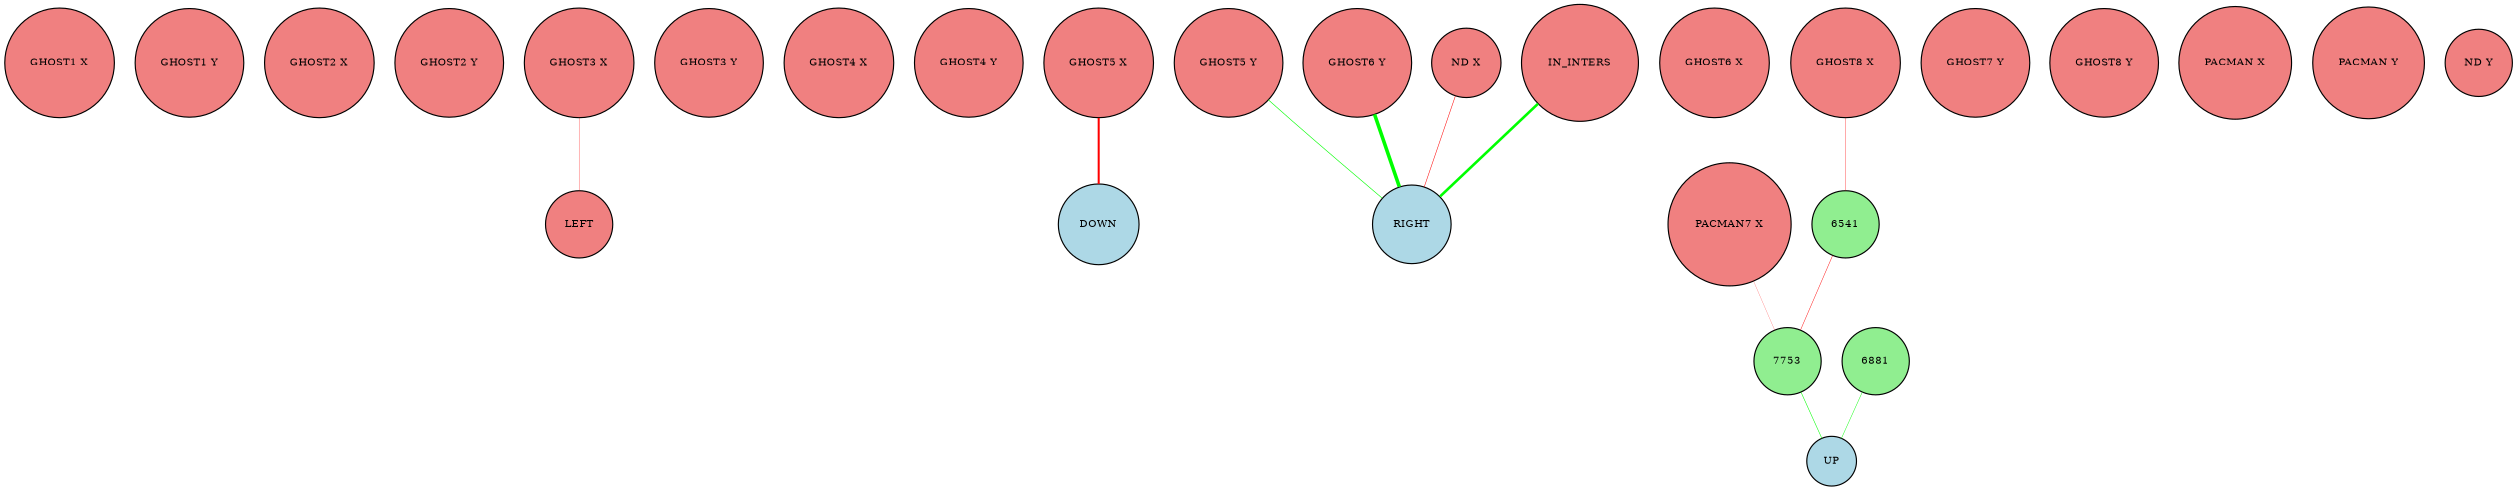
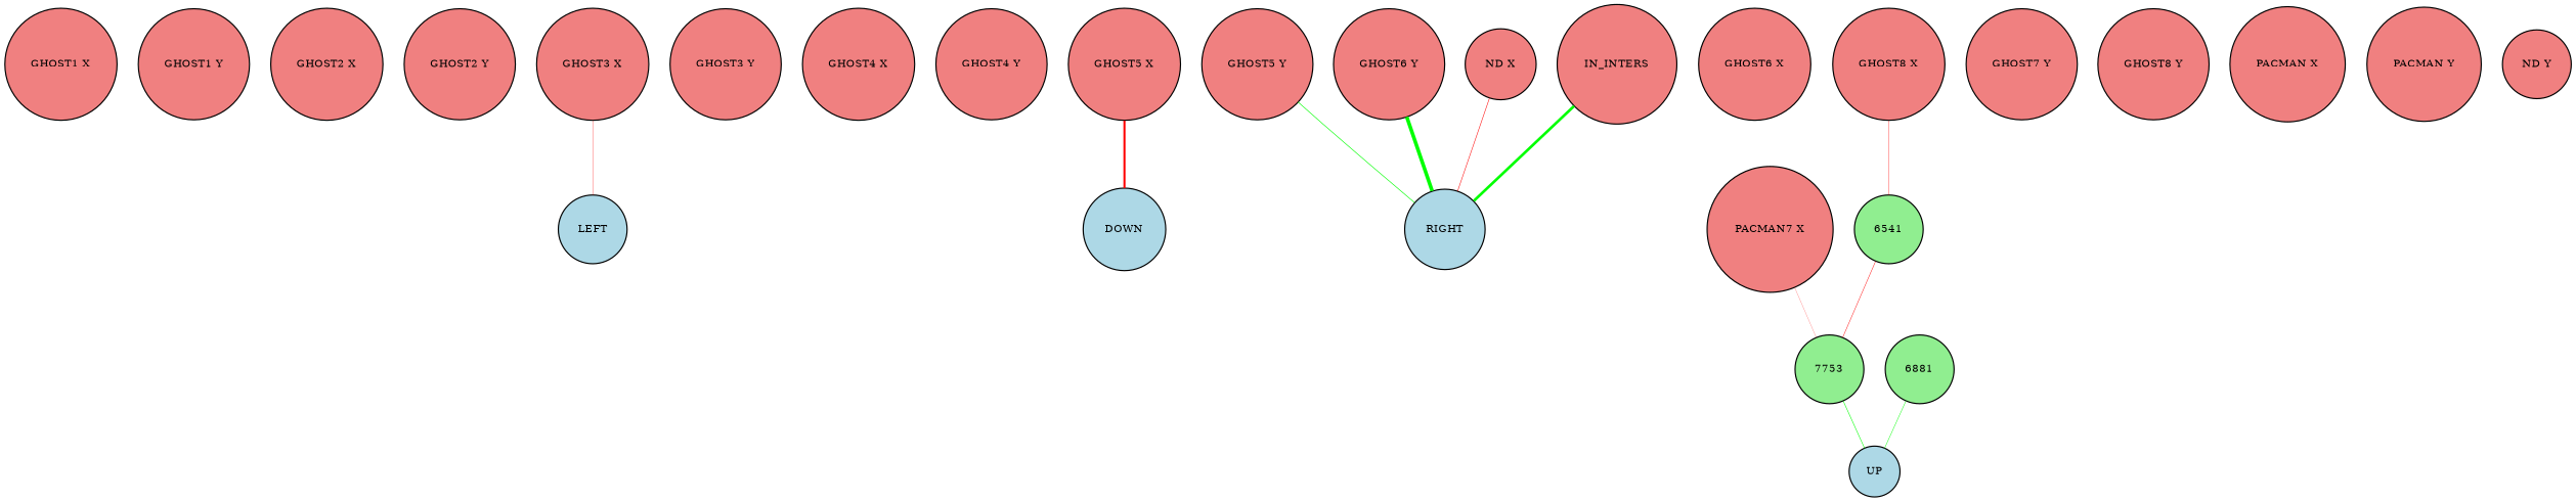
  digraph {
    node [bgcolor=black fillcolor=lightcoral fontsize=9 shape=circle style=filled]
    edge [arrowhead=none color=red style=solid]
    "GHOST1 X" [height=0.2 width=0.2]
    "GHOST1 Y" [height=0.2 width=0.2]
    "GHOST2 X" [height=0.2 width=0.2]
    "GHOST2 Y" [height=0.2 width=0.2]
    "GHOST3 X" [height=0.2 width=0.2]
-   LEFT [height=0.2 width=0.2]
+   LEFT [fillcolor=lightblue height=0.2 width=0.2]
    "GHOST3 Y" [height=0.2 width=0.2]
    "GHOST4 X" [height=0.2 width=0.2]
    "GHOST4 Y" [height=0.2 width=0.2]
    "GHOST5 X" [height=0.2 width=0.2]
    DOWN [fillcolor=lightblue height=0.2 width=0.2]
    "GHOST5 Y" [height=0.2 width=0.2]
    RIGHT [fillcolor=lightblue height=0.2 width=0.2]
    "GHOST6 X" [height=0.2 width=0.2]
    "GHOST6 Y" [height=0.2 width=0.2]
    n16 [height=0.2 label="PACMAN7 X" width=0.2]
    7753 [fillcolor=lightgreen height=0.2 width=0.2]
    UP [fillcolor=lightblue height=0.2 width=0.2]
    "GHOST7 Y" [height=0.2 width=0.2]
    "GHOST8 X" [height=0.2 width=0.2]
    6541 [fillcolor=lightgreen height=0.2 width=0.2]
    6881 [fillcolor=lightgreen height=0.2 width=0.2]
    "GHOST8 Y" [height=0.2 width=0.2]
    "PACMAN X" [height=0.2 width=0.2]
    "PACMAN Y" [height=0.2 width=0.2]
    "ND X" [height=0.2 width=0.2]
    "ND Y" [height=0.2 width=0.2]
    IN_INTERS [height=0.2 width=0.2]
    "GHOST3 X" -> LEFT [penwidth=0.24655347639717254]
    "GHOST5 X" -> DOWN [penwidth=1.7532319146336768]
    "GHOST5 Y" -> RIGHT [color=green penwidth=0.5257000013792872]
    "GHOST6 Y" -> RIGHT [color=green penwidth=3.0847165485852144]
    n16 -> 7753 [penwidth=0.16001287521568447]
    7753 -> UP [color=green penwidth=0.4618891091477514]
    "GHOST8 X" -> 6541 [penwidth=0.28969918345228685]
    6541 -> 7753 [penwidth=0.37626286393238884]
    6881 -> UP [color=green penwidth=0.3773219194960713]
    "ND X" -> RIGHT [penwidth=0.44086271639729846]
    IN_INTERS -> RIGHT [color=green penwidth=2.2596654932322497]
  }
